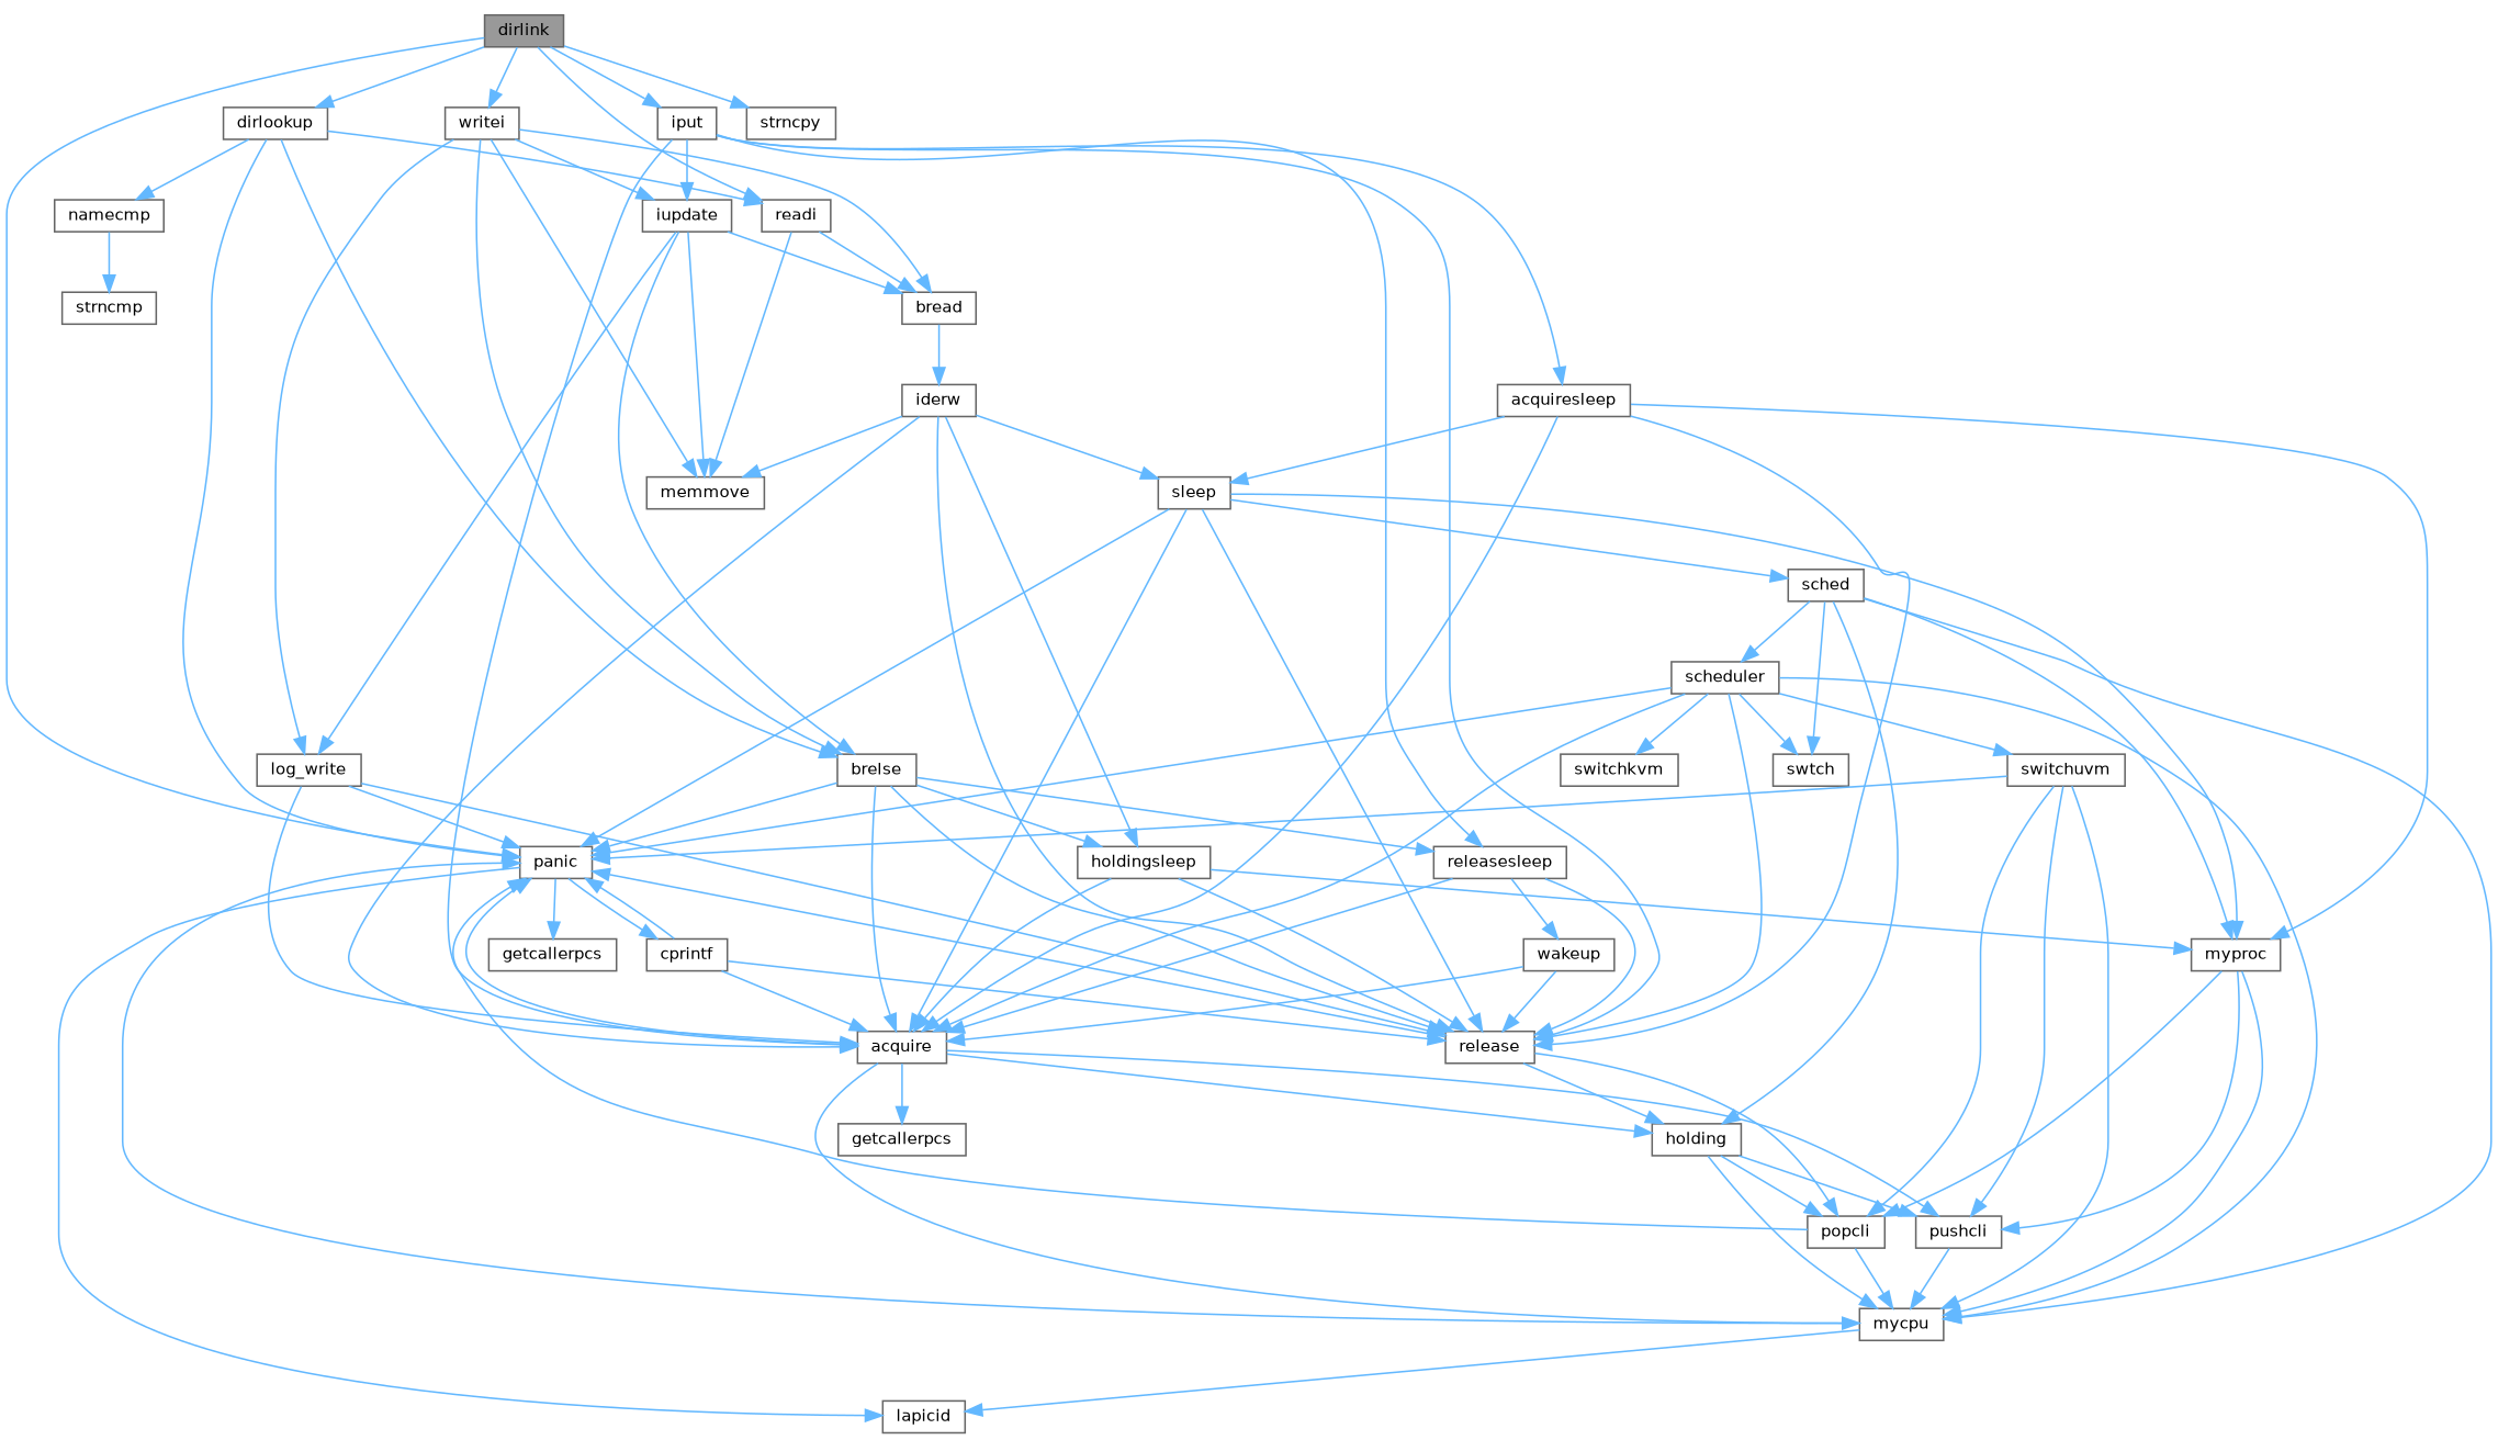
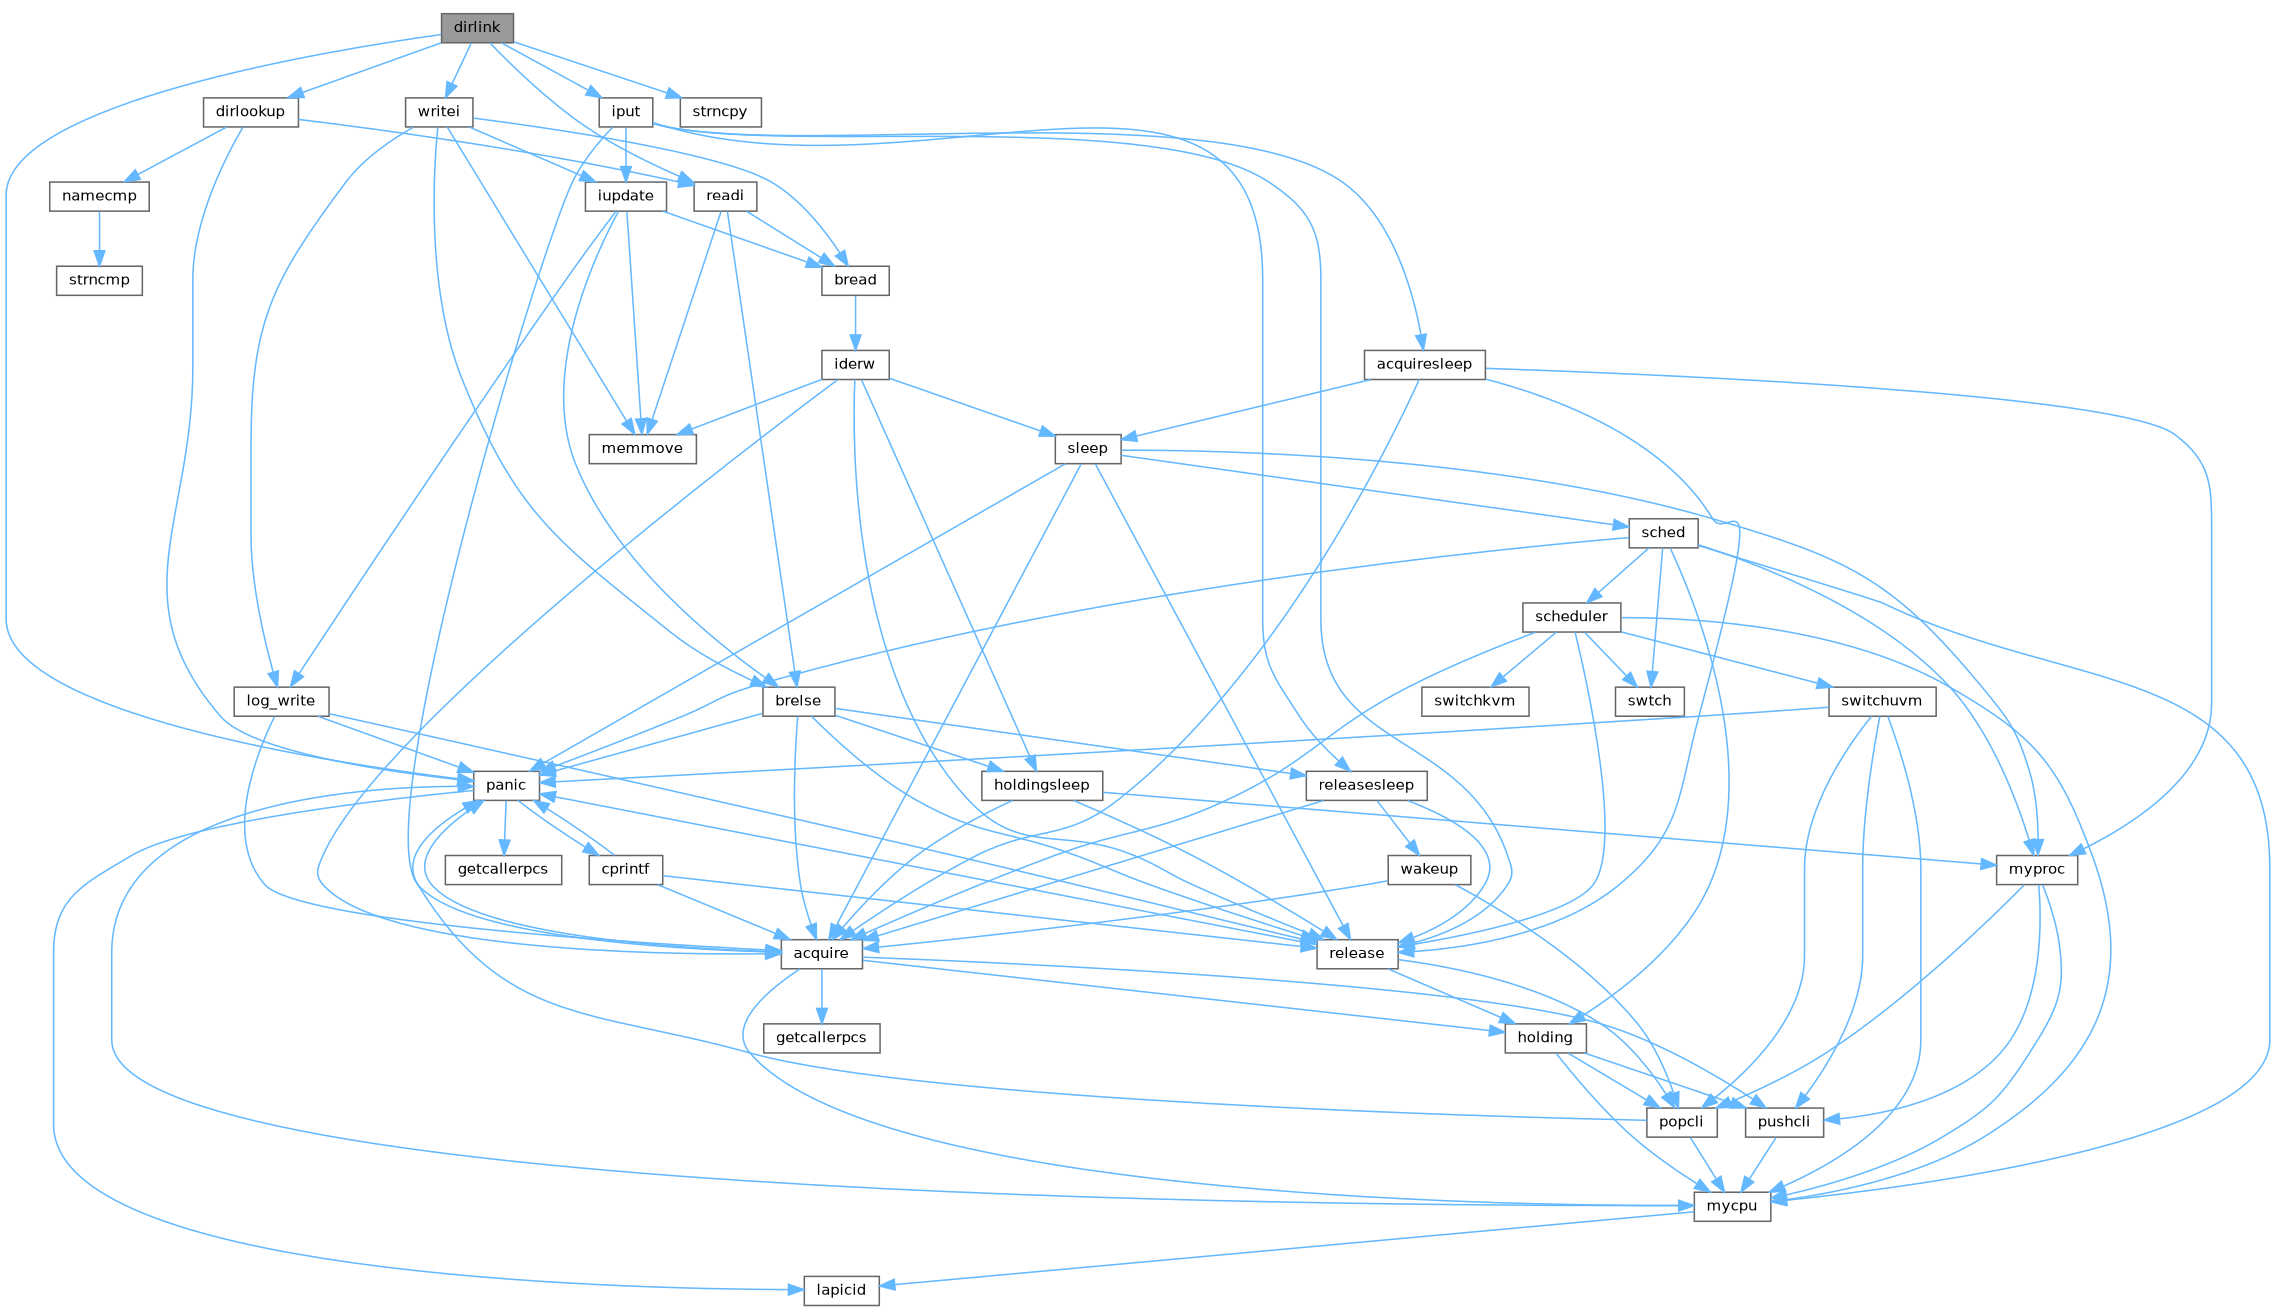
  digraph {
    rankdir=TB
    node [color=grey40 fillcolor=white fontname=Helvetica fontsize=10 shape=box style=filled]
    edge [color=steelblue1 fontname=Helvetica fontsize=10 labelfontname=Helvetica labelfontsize=10 style=solid]
    n1 [color=gray40 fillcolor=grey60 fontcolor=black height=0.2 label=dirlink width=0.4]
    n2 [height=0.2 label=dirlookup width=0.4]
    n3 [height=0.2 label=panic width=0.4]
    n4 [height=0.2 label=readi width=0.4]
    n5 [height=0.2 label=iput width=0.4]
    n6 [height=0.2 label=strncpy width=0.4]
    n7 [height=0.2 label=writei width=0.4]
    n8 [height=0.2 label=namecmp width=0.4]
    n9 [height=0.2 label=cprintf width=0.4]
    n10 [height=0.2 label=lapicid width=0.4]
    n11 [height=0.2 label=getcallerpcs width=0.4]
    n12 [height=0.2 label=bread width=0.4]
    n13 [height=0.2 label=memmove width=0.4]
    n14 [height=0.2 label=brelse width=0.4]
    n15 [height=0.2 label=acquire width=0.4]
    n16 [height=0.2 label=release width=0.4]
    n17 [height=0.2 label=releasesleep width=0.4]
    n18 [height=0.2 label=acquiresleep width=0.4]
    n19 [height=0.2 label=iupdate width=0.4]
    n20 [height=0.2 label=log_write width=0.4]
    n21 [height=0.2 label=strncmp width=0.4]
    n22 [height=0.2 label=getcallerpcs width=0.4]
    n23 [height=0.2 label=holding width=0.4]
    n24 [height=0.2 label=mycpu width=0.4]
    n25 [height=0.2 label=pushcli width=0.4]
    n26 [height=0.2 label=popcli width=0.4]
    n27 [height=0.2 label=iderw width=0.4]
    n28 [height=0.2 label=holdingsleep width=0.4]
    n29 [height=0.2 label=sleep width=0.4]
    n30 [height=0.2 label=myproc width=0.4]
    n31 [height=0.2 label=sched width=0.4]
    n32 [height=0.2 label=scheduler width=0.4]
    n33 [height=0.2 label=swtch width=0.4]
    n34 [height=0.2 label=switchkvm width=0.4]
    n35 [height=0.2 label=switchuvm width=0.4]
    n36 [height=0.2 label=wakeup width=0.4]
    n1 -> n2
    n1 -> n3
    n1 -> n4
    n1 -> n5
    n1 -> n6
    n1 -> n7
    n2 -> n3
    n2 -> n4
    n2 -> n8
    n3 -> n9
    n3 -> n10
    n3 -> n11
    n4 -> n12
    n4 -> n13
-   n2 -> n14
+   n4 -> n14
    n5 -> n15
    n5 -> n16
    n5 -> n17
    n5 -> n18
    n5 -> n19
    n7 -> n12
    n7 -> n13
    n7 -> n14
    n7 -> n19
    n7 -> n20
    n8 -> n21
    n9 -> n3
    n9 -> n15
    n9 -> n16
    n12 -> n27
    n14 -> n3
    n14 -> n15
    n14 -> n16
    n14 -> n17
    n14 -> n28
    n15 -> n3
    n15 -> n22
    n15 -> n23
    n15 -> n24
    n15 -> n25
    n16 -> n3
    n16 -> n23
    n16 -> n26
    n17 -> n15
    n17 -> n16
    n17 -> n36
    n18 -> n15
    n18 -> n16
    n18 -> n29
    n18 -> n30
    n19 -> n12
    n19 -> n13
    n19 -> n14
    n19 -> n20
    n20 -> n3
    n20 -> n15
    n20 -> n16
    n23 -> n24
    n23 -> n25
    n23 -> n26
    n24 -> n3
    n24 -> n10
    n25 -> n24
    n26 -> n3
    n26 -> n24
    n27 -> n13
    n27 -> n15
    n27 -> n16
    n27 -> n28
    n27 -> n29
    n28 -> n15
    n28 -> n16
    n28 -> n30
    n29 -> n3
    n29 -> n15
    n29 -> n16
    n29 -> n30
    n29 -> n31
    n30 -> n24
    n30 -> n25
    n30 -> n26
-   n32 -> n3
+   n31 -> n3
    n31 -> n23
    n31 -> n24
    n31 -> n30
    n31 -> n32
    n31 -> n33
    n32 -> n15
    n32 -> n16
    n32 -> n24
    n32 -> n33
    n32 -> n34
    n32 -> n35
    n35 -> n3
    n35 -> n24
    n35 -> n25
    n35 -> n26
    n36 -> n15
-   n36 -> n16
+   n36 -> n26
  }
